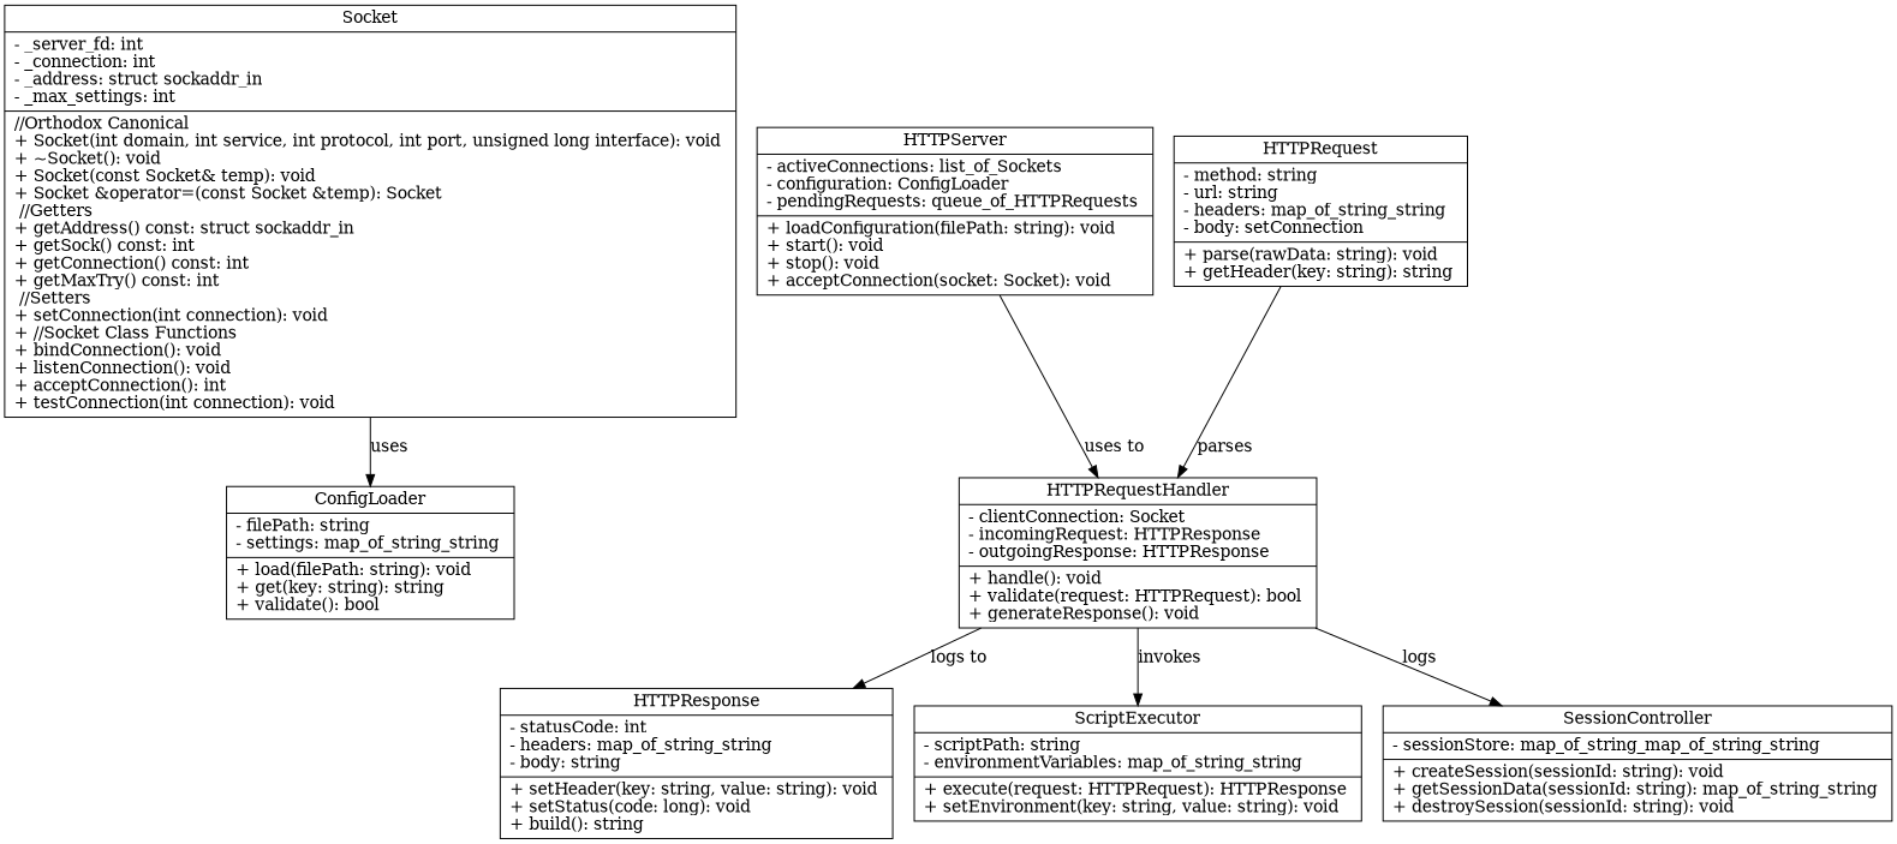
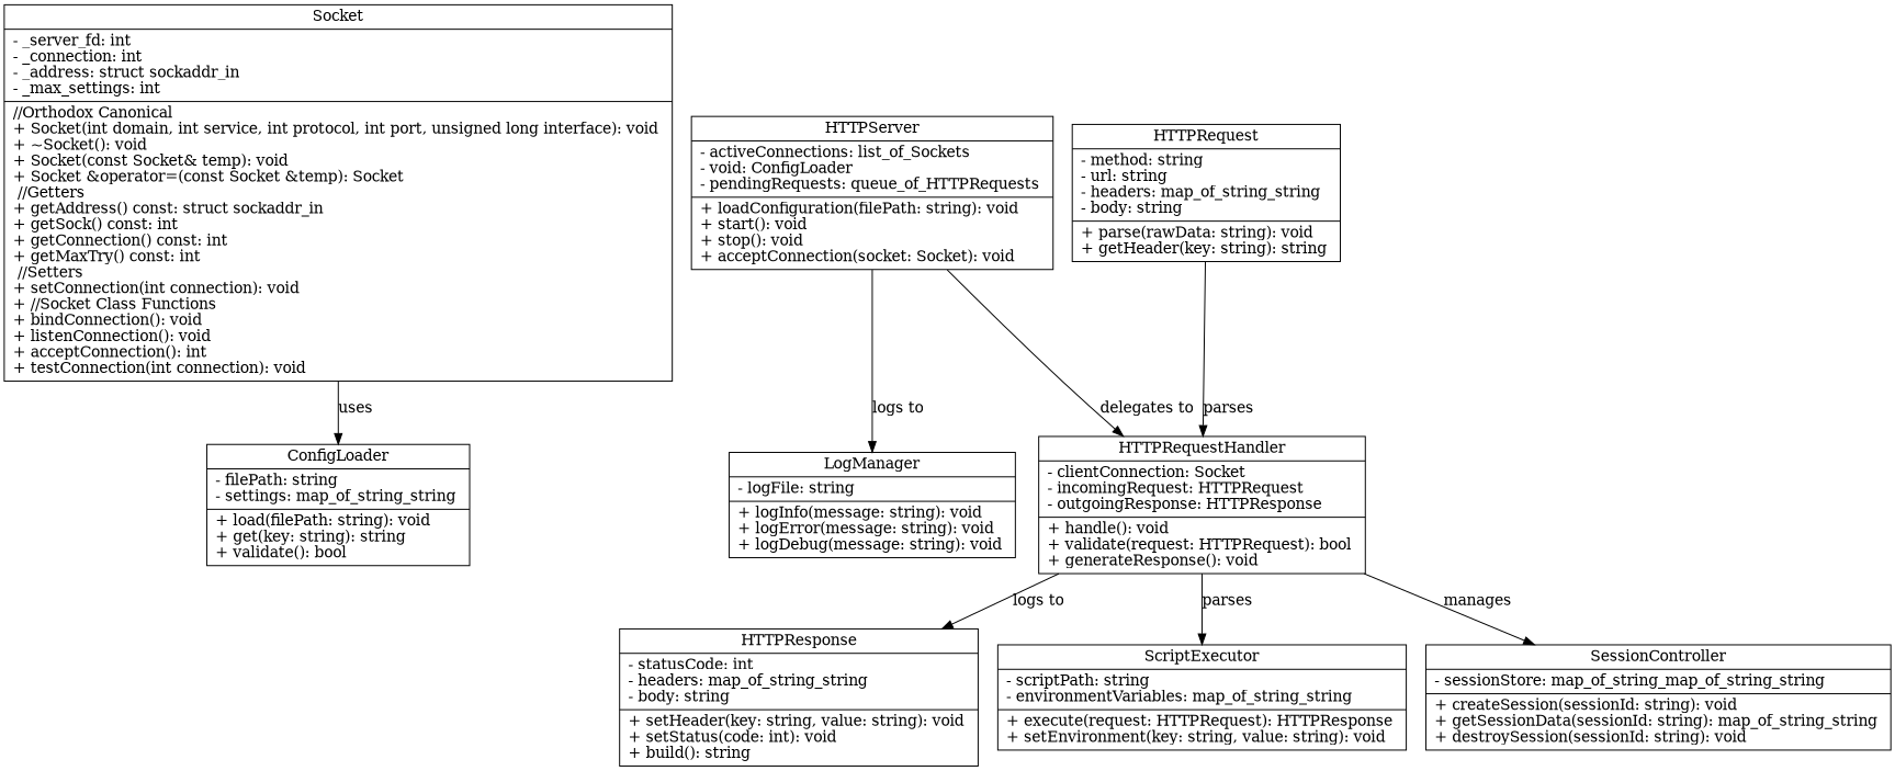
  digraph {
    rankdir=TB
    node [shape=record]
    n1 [label="{                Socket| - _server_fd: int \l- _connection: int \l- _address: struct sockaddr_in \l- _max_settings: int\l|                 //Orthodox Canonical                 \l+ Socket(int domain, int service, int protocol, int port, unsigned long interface): void                 \l+ ~Socket(): void                 \l+ Socket(const Socket& temp): void                 \l+ Socket &operator=(const Socket &temp): Socket                 \l //Getters                 \l+ getAddress() const: struct sockaddr_in                 \l+ getSock() const: int                 \l+ getConnection() const: int                 \l+ getMaxTry() const: int                 \l //Setters                 \l+ setConnection(int connection): void                 \l+ //Socket Class Functions                 \l+ bindConnection(): void                \l+ listenConnection(): void                \l+ acceptConnection(): int                \l+ testConnection(int connection): void                 \l                 }"]
    n2 [label="{ConfigLoader| - filePath: string \l- settings: map_of_string_string \l | + load(filePath: string): void \l+ get(key: string): string \l+ validate(): bool \l}"]
-   n3 [label="{HTTPServer| - activeConnections: list_of_Sockets \l- configuration: ConfigLoader \l- pendingRequests: queue_of_HTTPRequests \l | + loadConfiguration(filePath: string): void \l+ start(): void \l+ stop(): void \l+ acceptConnection(socket: Socket): void \l}"]
-   n4 [label="{HTTPRequestHandler| - clientConnection: Socket \l- incomingRequest: HTTPResponse \l- outgoingResponse: HTTPResponse \l | + handle(): void \l+ validate(request: HTTPRequest): bool \l+ generateResponse(): void \l}"]
-   n6 [label="{HTTPResponse| - statusCode: int \l- headers: map_of_string_string \l- body: string \l | + setHeader(key: string, value: string): void \l+ setStatus(code: long): void \l+ build(): string \l}"]
+   n3 [label="{HTTPServer| - activeConnections: list_of_Sockets \l- void: ConfigLoader \l- pendingRequests: queue_of_HTTPRequests \l | + loadConfiguration(filePath: string): void \l+ start(): void \l+ stop(): void \l+ acceptConnection(socket: Socket): void \l}"]
+   n4 [label="{HTTPRequestHandler| - clientConnection: Socket \l- incomingRequest: HTTPRequest \l- outgoingResponse: HTTPResponse \l | + handle(): void \l+ validate(request: HTTPRequest): bool \l+ generateResponse(): void \l}"]
+   n5 [label="{LogManager| - logFile: string \l | + logInfo(message: string): void \l+ logError(message: string): void \l+ logDebug(message: string): void \l}"]
+   n6 [label="{HTTPResponse| - statusCode: int \l- headers: map_of_string_string \l- body: string \l | + setHeader(key: string, value: string): void \l+ setStatus(code: int): void \l+ build(): string \l}"]
    n7 [label="{ScriptExecutor| - scriptPath: string \l- environmentVariables: map_of_string_string \l | + execute(request: HTTPRequest): HTTPResponse \l+ setEnvironment(key: string, value: string): void \l}"]
    n8 [label="{SessionController| - sessionStore: map_of_string_map_of_string_string \l | + createSession(sessionId: string): void \l+ getSessionData(sessionId: string): map_of_string_string \l+ destroySession(sessionId: string): void \l}"]
-   n9 [label="{HTTPRequest| - method: string \l- url: string \l- headers: map_of_string_string \l- body: setConnection \l | + parse(rawData: string): void \l+ getHeader(key: string): string \l}"]
+   n9 [label="{HTTPRequest| - method: string \l- url: string \l- headers: map_of_string_string \l- body: string \l | + parse(rawData: string): void \l+ getHeader(key: string): string \l}"]
    n1 -> n2 [label=uses]
-   n3 -> n4 [label="uses to"]
+   n3 -> n4 [label="delegates to"]
+   n3 -> n5 [label="logs to"]
    n4 -> n6 [label="logs to"]
-   n4 -> n7 [label=invokes]
-   n4 -> n8 [label=logs]
+   n4 -> n7 [label=parses]
+   n4 -> n8 [label=manages]
    n9 -> n4 [label=parses]
  }
